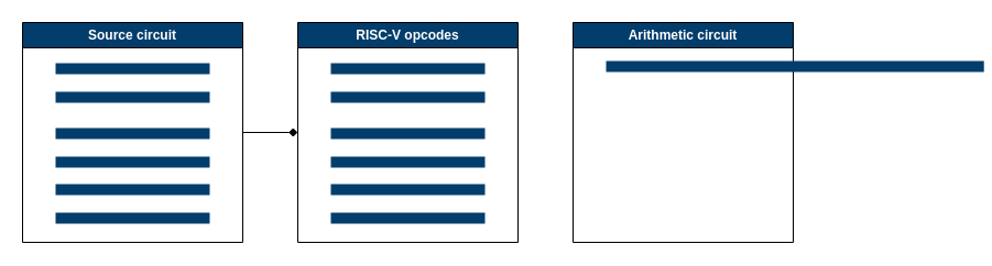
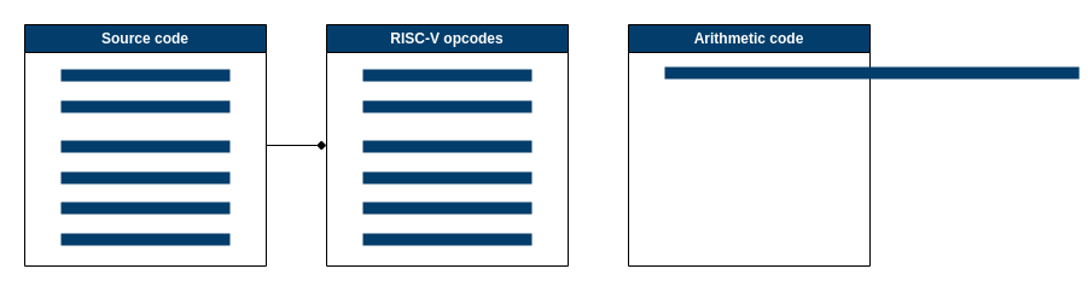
  <mxCell id="0" />
  <mxCell id="1" parent="0" />
  <mxCell id="2" value="&lt;div&gt;&lt;span style=&quot;color: light-dark(rgb(255, 255, 255), rgb(18, 18, 18)); background-color: transparent;&quot;&gt;RISC-V&amp;nbsp;&lt;/span&gt;&lt;span style=&quot;color: light-dark(rgb(255, 255, 255), rgb(18, 18, 18)); background-color: transparent;&quot;&gt;opcodes&lt;/span&gt;&lt;/div&gt;" style="swimlane;whiteSpace=wrap;html=1;align=center;fillColor=light-dark(#023D6B,#EDEDED);" vertex="1" parent="1"><mxGeometry x="270" y="20" width="200" height="200" as="geometry" /></mxCell>
  <mxCell id="3" style="edgeStyle=orthogonalEdgeStyle;rounded=0;orthogonalLoop=1;jettySize=auto;html=1;entryX=0;entryY=0.5;entryDx=0;entryDy=0;endArrow=diamond;" edge="1" parent="1" source="4" target="2"><mxGeometry relative="1" as="geometry" /></mxCell>
- <mxCell id="4" value="&lt;div&gt;&lt;font style=&quot;color: rgb(255, 255, 255);&quot;&gt;Source circuit&lt;/font&gt;&lt;/div&gt;" style="swimlane;whiteSpace=wrap;html=1;align=center;fillColor=light-dark(#023D6B,#EDEDED);" vertex="1" parent="1"><mxGeometry x="20" y="20" width="200" height="200" as="geometry" /></mxCell>
+ <mxCell id="4" value="&lt;div&gt;&lt;font style=&quot;color: rgb(255, 255, 255);&quot;&gt;Source code&lt;/font&gt;&lt;/div&gt;" style="swimlane;whiteSpace=wrap;html=1;align=center;fillColor=light-dark(#023D6B,#EDEDED);" vertex="1" parent="1"><mxGeometry x="20" y="20" width="200" height="200" as="geometry" /></mxCell>
  <mxCell id="5" value="" style="endArrow=none;html=1;rounded=0;strokeColor=#023D6B;strokeWidth=10;curved=1;targetPerimeterSpacing=5;" edge="1" parent="4"><mxGeometry width="50" height="50" relative="1" as="geometry"><mxPoint x="170" y="42" as="sourcePoint" /><mxPoint x="30" y="42" as="targetPoint" /></mxGeometry></mxCell>
  <mxCell id="6" value="" style="endArrow=none;html=1;rounded=0;strokeColor=#023D6B;strokeWidth=10;curved=1;targetPerimeterSpacing=5;" edge="1" parent="4"><mxGeometry width="50" height="50" relative="1" as="geometry"><mxPoint x="170" y="152" as="sourcePoint" /><mxPoint x="30" y="152" as="targetPoint" /></mxGeometry></mxCell>
  <mxCell id="7" value="" style="endArrow=none;html=1;rounded=0;strokeColor=#023D6B;strokeWidth=10;curved=1;targetPerimeterSpacing=5;" edge="1" parent="4"><mxGeometry width="50" height="50" relative="1" as="geometry"><mxPoint x="170" y="178" as="sourcePoint" /><mxPoint x="30" y="178" as="targetPoint" /></mxGeometry></mxCell>
- <mxCell id="8" value="&lt;font style=&quot;color: rgb(255, 255, 255);&quot;&gt;Arithmetic circuit&lt;/font&gt;" style="swimlane;whiteSpace=wrap;html=1;align=center;fillColor=light-dark(#023D6B,#EDEDED);" vertex="1" parent="1"><mxGeometry x="520" y="20" width="200" height="200" as="geometry" /></mxCell>
+ <mxCell id="8" value="&lt;font style=&quot;color: rgb(255, 255, 255);&quot;&gt;Arithmetic code&lt;/font&gt;" style="swimlane;whiteSpace=wrap;html=1;align=center;fillColor=light-dark(#023D6B,#EDEDED);" vertex="1" parent="1"><mxGeometry x="520" y="20" width="200" height="200" as="geometry" /></mxCell>
  <mxCell id="9" value="" style="endArrow=none;html=1;rounded=0;strokeColor=#023D6B;strokeWidth=10;curved=1;targetPerimeterSpacing=5;" edge="1" parent="8"><mxGeometry width="50" height="50" relative="1" as="geometry"><mxPoint x="373.2" y="40" as="sourcePoint" /><mxPoint x="30" y="40" as="targetPoint" /></mxGeometry></mxCell>
  <mxCell id="10" value="" style="endArrow=none;html=1;rounded=0;strokeColor=#023D6B;strokeWidth=10;curved=1;targetPerimeterSpacing=5;" edge="1" parent="1"><mxGeometry width="50" height="50" relative="1" as="geometry"><mxPoint x="190" y="88" as="sourcePoint" /><mxPoint x="50" y="88" as="targetPoint" /></mxGeometry></mxCell>
  <mxCell id="11" value="" style="endArrow=none;html=1;rounded=0;strokeColor=#023D6B;strokeWidth=10;curved=1;targetPerimeterSpacing=5;" edge="1" parent="1"><mxGeometry width="50" height="50" relative="1" as="geometry"><mxPoint x="190" y="121" as="sourcePoint" /><mxPoint x="50" y="121" as="targetPoint" /></mxGeometry></mxCell>
  <mxCell id="12" value="" style="endArrow=none;html=1;rounded=0;strokeColor=#023D6B;strokeWidth=10;curved=1;targetPerimeterSpacing=5;" edge="1" parent="1"><mxGeometry width="50" height="50" relative="1" as="geometry"><mxPoint x="190" y="147" as="sourcePoint" /><mxPoint x="50" y="147" as="targetPoint" /></mxGeometry></mxCell>
  <mxCell id="13" value="" style="endArrow=none;html=1;rounded=0;strokeColor=#023D6B;strokeWidth=10;curved=1;targetPerimeterSpacing=5;" edge="1" parent="1"><mxGeometry width="50" height="50" relative="1" as="geometry"><mxPoint x="440" y="62" as="sourcePoint" /><mxPoint x="300" y="62" as="targetPoint" /></mxGeometry></mxCell>
  <mxCell id="14" value="" style="endArrow=none;html=1;rounded=0;strokeColor=#023D6B;strokeWidth=10;curved=1;targetPerimeterSpacing=5;" edge="1" parent="1"><mxGeometry width="50" height="50" relative="1" as="geometry"><mxPoint x="440" y="172" as="sourcePoint" /><mxPoint x="300" y="172" as="targetPoint" /></mxGeometry></mxCell>
  <mxCell id="15" value="" style="endArrow=none;html=1;rounded=0;strokeColor=#023D6B;strokeWidth=10;curved=1;targetPerimeterSpacing=5;" edge="1" parent="1"><mxGeometry width="50" height="50" relative="1" as="geometry"><mxPoint x="440" y="198" as="sourcePoint" /><mxPoint x="300" y="198" as="targetPoint" /></mxGeometry></mxCell>
  <mxCell id="16" value="" style="endArrow=none;html=1;rounded=0;strokeColor=#023D6B;strokeWidth=10;curved=1;targetPerimeterSpacing=5;" edge="1" parent="1"><mxGeometry width="50" height="50" relative="1" as="geometry"><mxPoint x="440" y="88" as="sourcePoint" /><mxPoint x="300" y="88" as="targetPoint" /></mxGeometry></mxCell>
  <mxCell id="17" value="" style="endArrow=none;html=1;rounded=0;strokeColor=#023D6B;strokeWidth=10;curved=1;targetPerimeterSpacing=5;" edge="1" parent="1"><mxGeometry width="50" height="50" relative="1" as="geometry"><mxPoint x="440" y="121" as="sourcePoint" /><mxPoint x="300" y="121" as="targetPoint" /></mxGeometry></mxCell>
  <mxCell id="18" value="" style="endArrow=none;html=1;rounded=0;strokeColor=#023D6B;strokeWidth=10;curved=1;targetPerimeterSpacing=5;" edge="1" parent="1"><mxGeometry width="50" height="50" relative="1" as="geometry"><mxPoint x="440" y="147" as="sourcePoint" /><mxPoint x="300" y="147" as="targetPoint" /></mxGeometry></mxCell>
